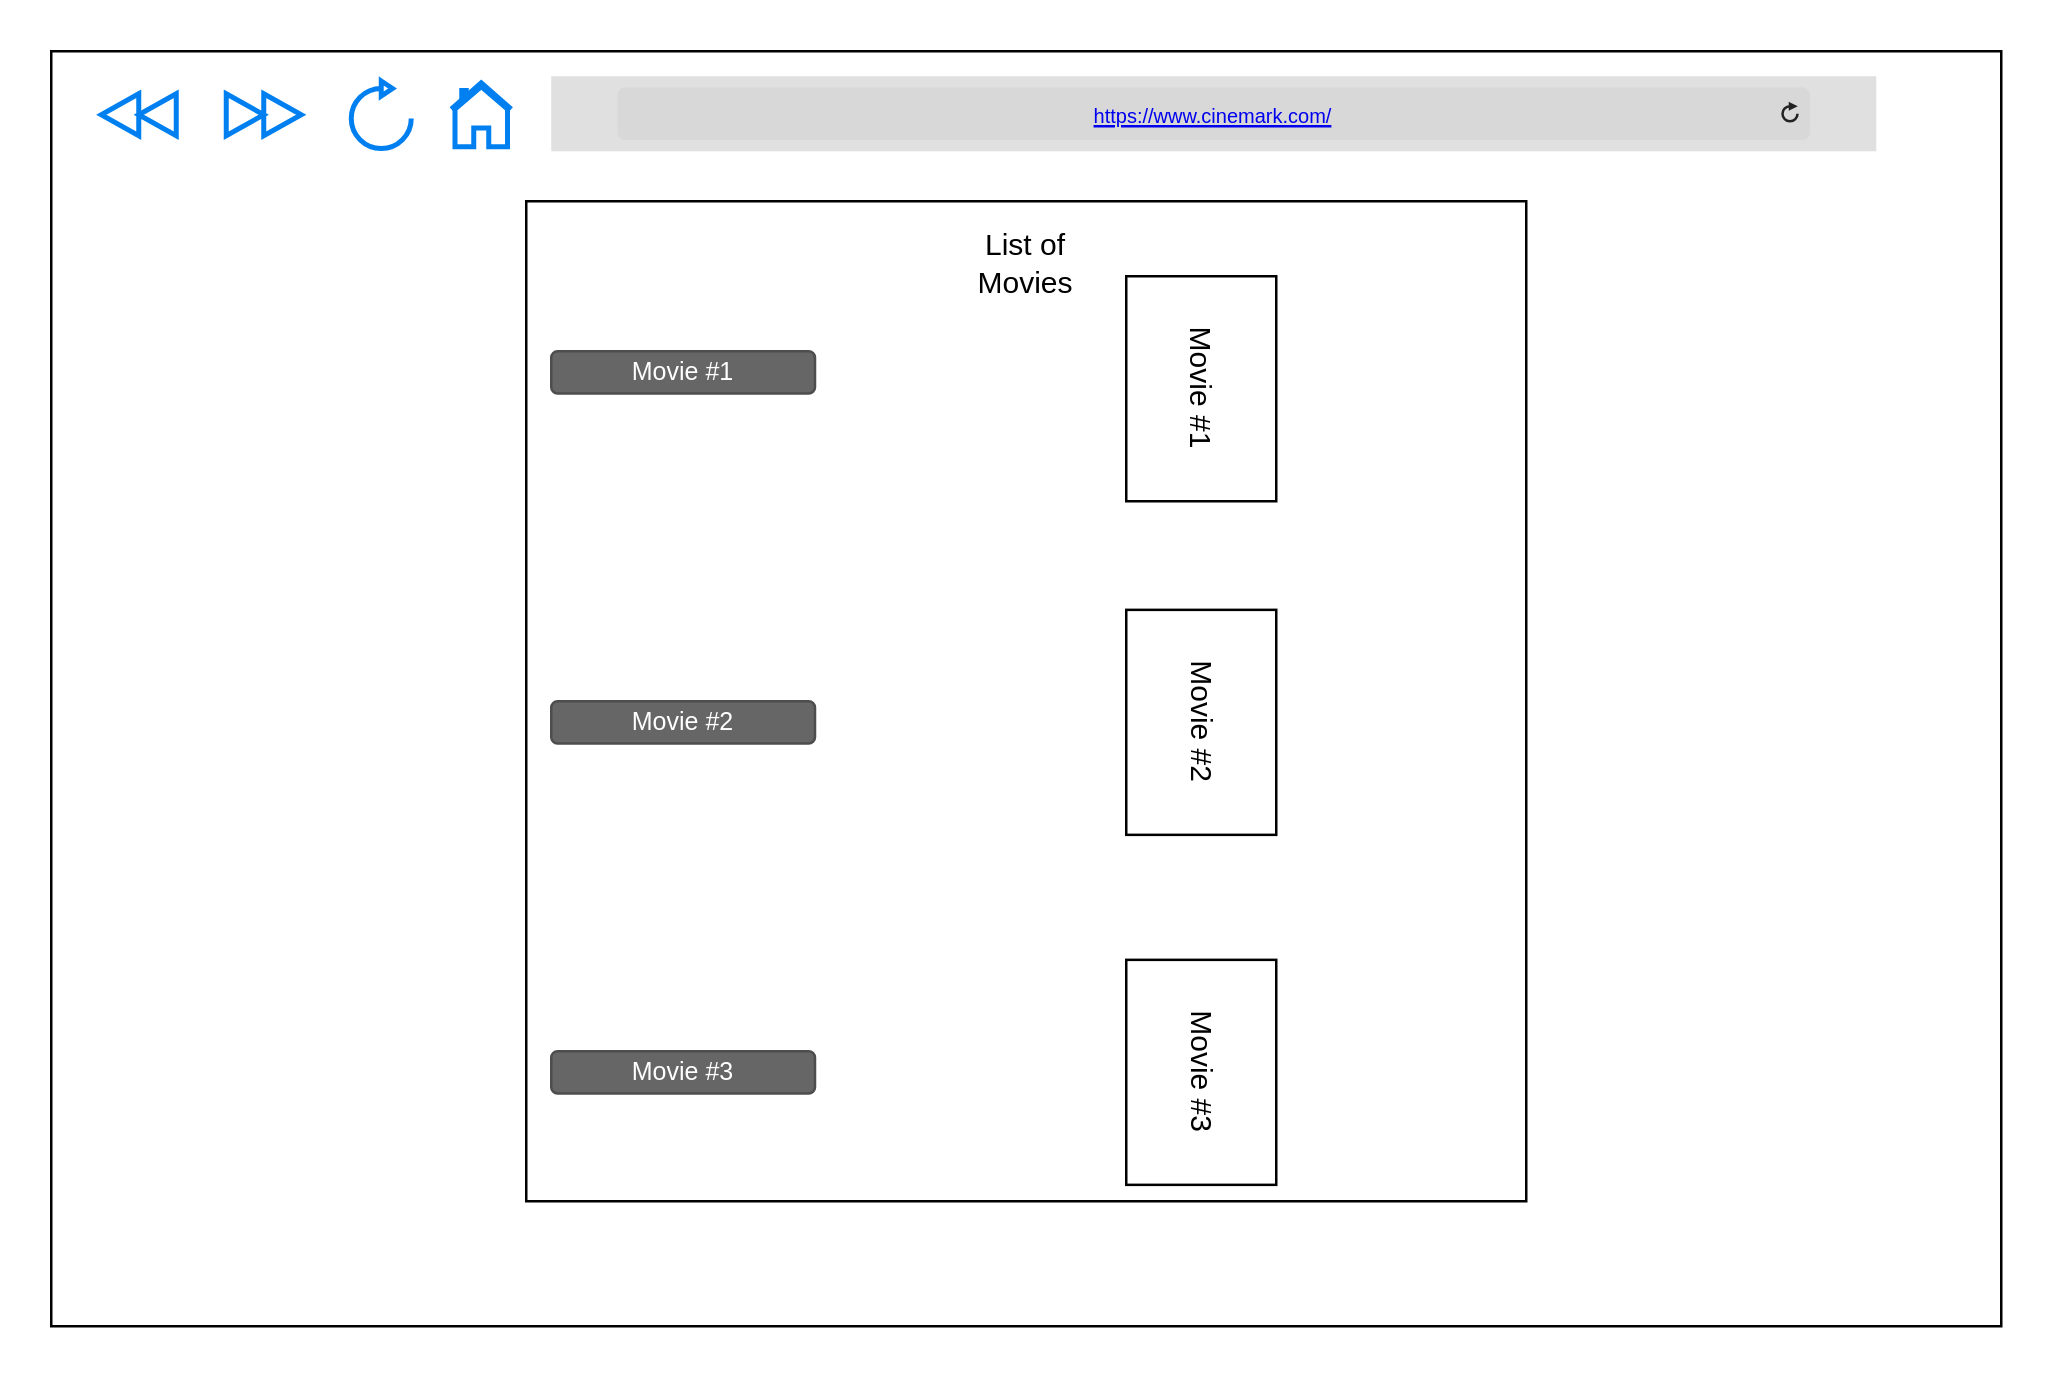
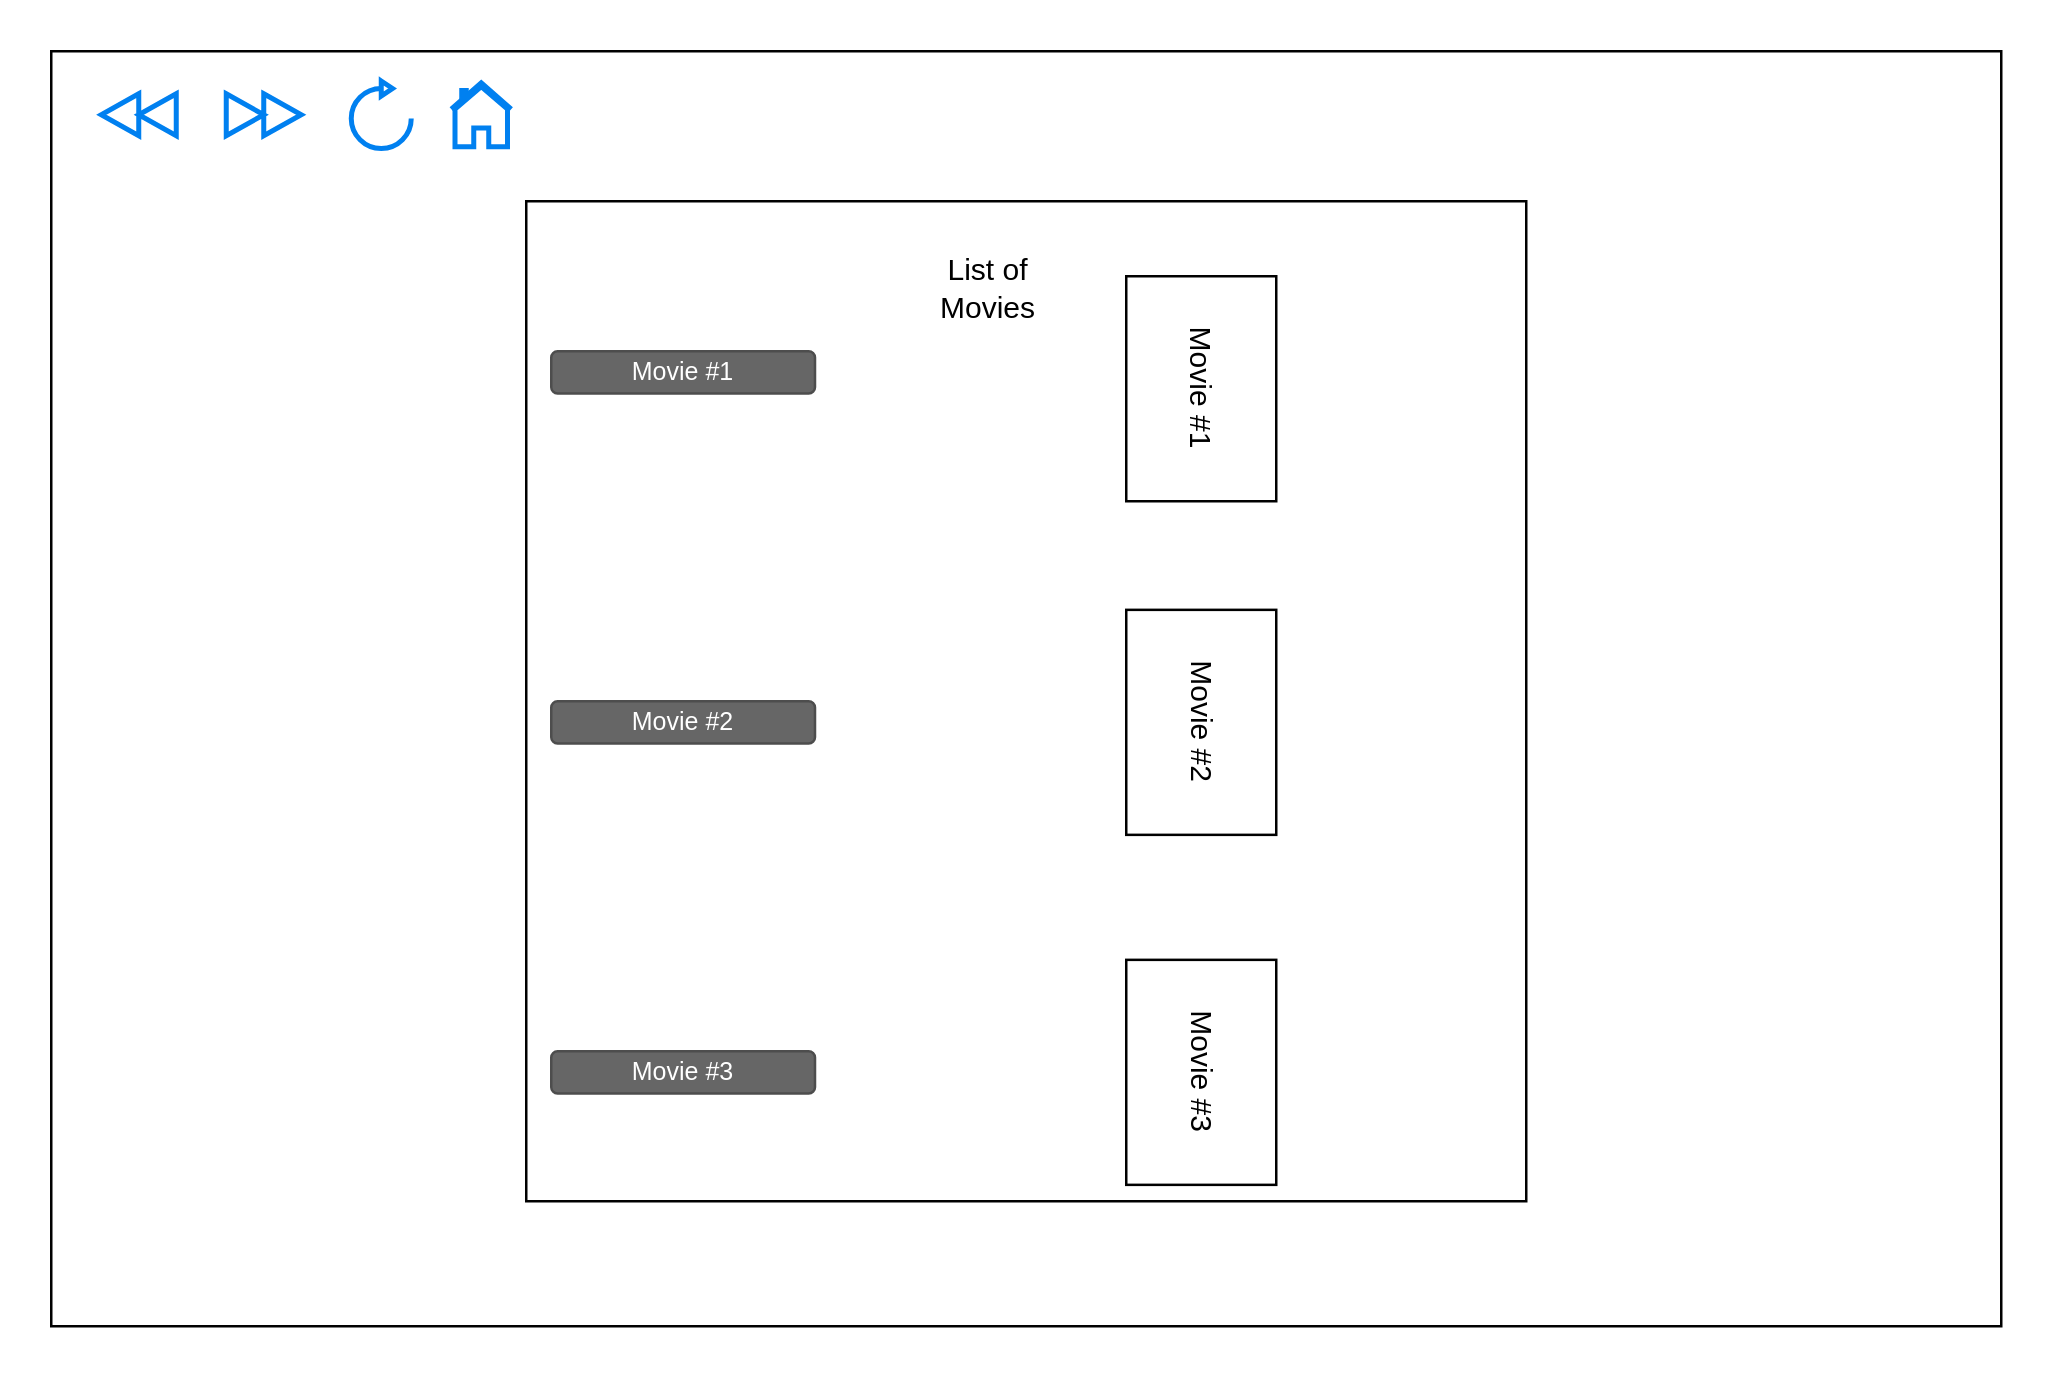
  <mxCell id="0" />
  <mxCell id="1" parent="0" />
  <mxCell id="2" value="" style="rounded=0;whiteSpace=wrap;html=1;" vertex="1" parent="1"><mxGeometry x="20" y="20" width="780" height="510" as="geometry" /></mxCell>
- <mxCell id="3" value="&lt;a href=&quot;https://www.cinemark.com/&quot;&gt;https://www.cinemark.com/&lt;/a&gt;" style="html=1;strokeWidth=1;shadow=0;dashed=0;shape=mxgraph.ios7ui.url;fillColor=#e0e0e0;strokeColor=#c0c0c0;buttonText=;strokeColor2=#222222;fontColor=#222222;fontSize=8;spacingTop=2;align=center;whiteSpace=wrap;" vertex="1" parent="1"><mxGeometry x="220" y="30" width="530" height="30" as="geometry" /></mxCell>
  <mxCell id="4" value="" style="html=1;verticalLabelPosition=bottom;align=center;labelBackgroundColor=#ffffff;verticalAlign=top;strokeWidth=2;strokeColor=#0080F0;shadow=0;dashed=0;shape=mxgraph.ios7.icons.home;" vertex="1" parent="1"><mxGeometry x="180" y="32.65" width="24" height="25.5" as="geometry" /></mxCell>
  <mxCell id="5" value="" style="html=1;verticalLabelPosition=bottom;align=center;labelBackgroundColor=#ffffff;verticalAlign=top;strokeWidth=2;strokeColor=#0080F0;shadow=0;dashed=0;shape=mxgraph.ios7.icons.reload;" vertex="1" parent="1"><mxGeometry x="140" y="31.9" width="24" height="27" as="geometry" /></mxCell>
  <mxCell id="6" value="" style="html=1;verticalLabelPosition=bottom;align=center;labelBackgroundColor=#ffffff;verticalAlign=top;strokeWidth=2;strokeColor=#0080F0;shadow=0;dashed=0;shape=mxgraph.ios7.icons.forward;" vertex="1" parent="1"><mxGeometry x="90" y="37" width="30" height="16.8" as="geometry" /></mxCell>
  <mxCell id="7" value="" style="html=1;verticalLabelPosition=bottom;align=center;labelBackgroundColor=#ffffff;verticalAlign=top;strokeWidth=2;strokeColor=#0080F0;shadow=0;dashed=0;shape=mxgraph.ios7.icons.backward;" vertex="1" parent="1"><mxGeometry x="40" y="37" width="30" height="16.8" as="geometry" /></mxCell>
  <mxCell id="8" value="" style="whiteSpace=wrap;html=1;aspect=fixed;" vertex="1" parent="1"><mxGeometry x="210" y="80" width="400" height="400" as="geometry" /></mxCell>
- <mxCell id="9" value="List of Movies" style="text;html=1;strokeColor=none;fillColor=none;align=center;verticalAlign=middle;whiteSpace=wrap;rounded=0;" vertex="1" parent="1"><mxGeometry x="380" y="90" width="60" height="30" as="geometry" /></mxCell>
+ <mxCell id="9" value="List of Movies" style="text;html=1;strokeColor=none;fillColor=none;align=center;verticalAlign=middle;whiteSpace=wrap;rounded=0;" vertex="1" parent="1"><mxGeometry x="365" y="100" width="60" height="30" as="geometry" /></mxCell>
  <mxCell id="10" value="Movie #1" style="rounded=1;html=1;shadow=0;dashed=0;whiteSpace=wrap;fontSize=10;fillColor=#666666;align=center;strokeColor=#4D4D4D;fontColor=#ffffff;" vertex="1" parent="1"><mxGeometry x="220" y="140" width="105.5" height="16.88" as="geometry" /></mxCell>
  <mxCell id="11" value="Movie #2" style="rounded=1;html=1;shadow=0;dashed=0;whiteSpace=wrap;fontSize=10;fillColor=#666666;align=center;strokeColor=#4D4D4D;fontColor=#ffffff;" vertex="1" parent="1"><mxGeometry x="220" y="280" width="105.5" height="16.88" as="geometry" /></mxCell>
  <mxCell id="12" value="Movie #3" style="rounded=1;html=1;shadow=0;dashed=0;whiteSpace=wrap;fontSize=10;fillColor=#666666;align=center;strokeColor=#4D4D4D;fontColor=#ffffff;" vertex="1" parent="1"><mxGeometry x="220" y="420" width="105.5" height="16.88" as="geometry" /></mxCell>
  <mxCell id="13" value="Movie #1" style="rounded=0;whiteSpace=wrap;html=1;rotation=90;" vertex="1" parent="1"><mxGeometry x="435" y="125" width="90" height="60" as="geometry" /></mxCell>
  <mxCell id="14" value="Movie #2" style="rounded=0;whiteSpace=wrap;html=1;rotation=90;" vertex="1" parent="1"><mxGeometry x="435" y="258.44" width="90" height="60" as="geometry" /></mxCell>
  <mxCell id="15" value="Movie #3" style="rounded=0;whiteSpace=wrap;html=1;rotation=90;" vertex="1" parent="1"><mxGeometry x="435" y="398.44" width="90" height="60" as="geometry" /></mxCell>
